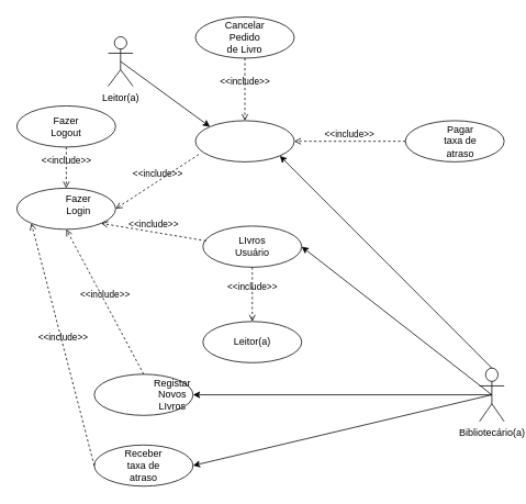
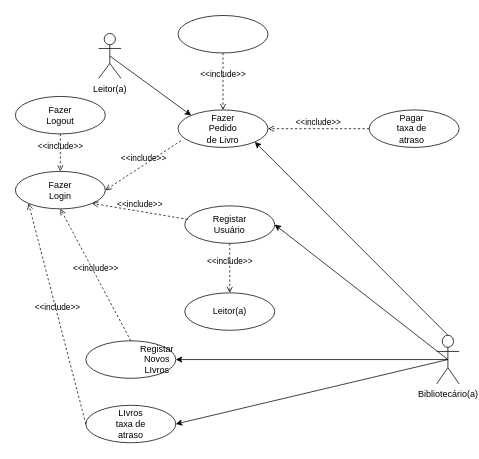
  <mxCell id="0" />
  <mxCell id="1" parent="0" />
  <mxCell id="2" value="" style="ellipse;whiteSpace=wrap;html=1;" parent="1" vertex="1"><mxGeometry x="20" y="228" width="120" height="50" as="geometry" /></mxCell>
- <mxCell id="3" value="Fazer Login" style="text;html=1;strokeColor=none;fillColor=none;align=center;verticalAlign=middle;whiteSpace=wrap;rounded=0;" parent="1" vertex="1"><mxGeometry x="75" y="238" width="40" height="20" as="geometry" /></mxCell>
+ <mxCell id="3" value="Fazer Login" style="text;html=1;strokeColor=none;fillColor=none;align=center;verticalAlign=middle;whiteSpace=wrap;rounded=0;" parent="1" vertex="1"><mxGeometry x="60" y="243" width="40" height="20" as="geometry" /></mxCell>
  <mxCell id="4" value="" style="ellipse;whiteSpace=wrap;html=1;" parent="1" vertex="1"><mxGeometry x="246" y="274" width="120" height="50" as="geometry" /></mxCell>
- <mxCell id="5" value="LIvros Usuário" style="text;html=1;strokeColor=none;fillColor=none;align=center;verticalAlign=middle;whiteSpace=wrap;rounded=0;" parent="1" vertex="1"><mxGeometry x="286" y="289" width="40" height="20" as="geometry" /></mxCell>
+ <mxCell id="5" value="Registar Usuário" style="text;html=1;strokeColor=none;fillColor=none;align=center;verticalAlign=middle;whiteSpace=wrap;rounded=0;" parent="1" vertex="1"><mxGeometry x="286" y="289" width="40" height="20" as="geometry" /></mxCell>
  <mxCell id="6" value="" style="ellipse;whiteSpace=wrap;html=1;" parent="1" vertex="1"><mxGeometry x="237" y="146" width="120" height="50" as="geometry" /></mxCell>
+ <mxCell id="7" value="Fazer Pedido de Livro" style="text;html=1;strokeColor=none;fillColor=none;align=center;verticalAlign=middle;whiteSpace=wrap;rounded=0;" parent="1" vertex="1"><mxGeometry x="272" y="161" width="50" height="20" as="geometry" /></mxCell>
  <mxCell id="8" value="" style="ellipse;whiteSpace=wrap;html=1;" parent="1" vertex="1"><mxGeometry x="114" y="454" width="120" height="50" as="geometry" /></mxCell>
  <mxCell id="9" value="Registar Novos LIvros" style="text;html=1;strokeColor=none;fillColor=none;align=center;verticalAlign=middle;whiteSpace=wrap;rounded=0;" parent="1" vertex="1"><mxGeometry x="189" y="469" width="40" height="20" as="geometry" /></mxCell>
  <mxCell id="10" value="" style="ellipse;whiteSpace=wrap;html=1;" parent="1" vertex="1"><mxGeometry x="492" y="146" width="120" height="50" as="geometry" /></mxCell>
- <mxCell id="11" value="Pagar taxa de atraso" style="text;html=1;strokeColor=none;fillColor=none;align=center;verticalAlign=middle;whiteSpace=wrap;rounded=0;" parent="1" vertex="1"><mxGeometry x="529" y="161" width="60" height="20" as="geometry" /></mxCell>
+ <mxCell id="11" value="Pagar taxa de atraso" style="text;html=1;strokeColor=none;fillColor=none;align=center;verticalAlign=middle;whiteSpace=wrap;rounded=0;" parent="1" vertex="1"><mxGeometry x="519" y="161" width="60" height="20" as="geometry" /></mxCell>
  <mxCell id="12" value="" style="ellipse;whiteSpace=wrap;html=1;" parent="1" vertex="1"><mxGeometry x="237" y="20" width="120" height="50" as="geometry" /></mxCell>
- <mxCell id="13" value="Cancelar Pedido de Livro" style="text;html=1;strokeColor=none;fillColor=none;align=center;verticalAlign=middle;whiteSpace=wrap;rounded=0;" parent="1" vertex="1"><mxGeometry x="277" y="35" width="40" height="20" as="geometry" /></mxCell>
  <mxCell id="14" value="Leitor(a)" style="shape=umlActor;verticalLabelPosition=bottom;verticalAlign=top;html=1;outlineConnect=0;" parent="1" vertex="1"><mxGeometry x="131" y="44" width="30" height="60" as="geometry" /></mxCell>
  <mxCell id="15" value="" style="ellipse;whiteSpace=wrap;html=1;" parent="1" vertex="1"><mxGeometry x="114" y="540" width="120" height="50" as="geometry" /></mxCell>
- <mxCell id="16" value="Receber taxa de atraso" style="text;html=1;strokeColor=none;fillColor=none;align=center;verticalAlign=middle;whiteSpace=wrap;rounded=0;" parent="1" vertex="1"><mxGeometry x="144" y="555" width="60" height="20" as="geometry" /></mxCell>
+ <mxCell id="16" value="LIvros taxa de atraso" style="text;html=1;strokeColor=none;fillColor=none;align=center;verticalAlign=middle;whiteSpace=wrap;rounded=0;" parent="1" vertex="1"><mxGeometry x="144" y="555" width="60" height="20" as="geometry" /></mxCell>
  <mxCell id="17" style="edgeStyle=orthogonalEdgeStyle;rounded=0;orthogonalLoop=1;jettySize=auto;html=1;exitX=0.5;exitY=0.5;exitDx=0;exitDy=0;exitPerimeter=0;" parent="1" source="18" target="8" edge="1"><mxGeometry relative="1" as="geometry" /></mxCell>
  <mxCell id="18" value="Bibliotecário(a)" style="shape=umlActor;verticalLabelPosition=bottom;verticalAlign=top;html=1;outlineConnect=0;" parent="1" vertex="1"><mxGeometry x="582" y="446.5" width="30" height="65" as="geometry" /></mxCell>
  <mxCell id="19" value="" style="endArrow=classic;html=1;exitX=0.5;exitY=0.5;exitDx=0;exitDy=0;exitPerimeter=0;entryX=1;entryY=0.5;entryDx=0;entryDy=0;" parent="1" source="18" target="4" edge="1"><mxGeometry width="50" height="50" relative="1" as="geometry"><mxPoint x="4" y="434" as="sourcePoint" /><mxPoint x="236" y="369" as="targetPoint" /></mxGeometry></mxCell>
  <mxCell id="20" value="&amp;lt;&amp;lt;include&amp;gt;&amp;gt;" style="edgeStyle=none;html=1;endArrow=open;verticalAlign=bottom;dashed=1;labelBackgroundColor=none;entryX=1;entryY=0.5;entryDx=0;entryDy=0;exitX=0;exitY=0.5;exitDx=0;exitDy=0;" parent="1" source="10" target="6" edge="1"><mxGeometry width="160" relative="1" as="geometry"><mxPoint x="430" y="135" as="sourcePoint" /><mxPoint x="584" y="424" as="targetPoint" /></mxGeometry></mxCell>
  <mxCell id="21" value="&amp;lt;&amp;lt;include&amp;gt;&amp;gt;" style="edgeStyle=none;html=1;endArrow=open;verticalAlign=bottom;dashed=1;labelBackgroundColor=none;entryX=1;entryY=0.5;entryDx=0;entryDy=0;exitX=0.033;exitY=0.82;exitDx=0;exitDy=0;exitPerimeter=0;" parent="1" source="6" target="2" edge="1"><mxGeometry width="160" relative="1" as="geometry"><mxPoint x="177" y="171" as="sourcePoint" /><mxPoint x="594" y="434" as="targetPoint" /></mxGeometry></mxCell>
  <mxCell id="22" value="&amp;lt;&amp;lt;include&amp;gt;&amp;gt;" style="edgeStyle=none;html=1;endArrow=open;verticalAlign=bottom;dashed=1;labelBackgroundColor=none;entryX=0.5;entryY=0;entryDx=0;entryDy=0;" parent="1" source="12" target="6" edge="1"><mxGeometry width="160" relative="1" as="geometry"><mxPoint x="236" y="81" as="sourcePoint" /><mxPoint x="494" y="304" as="targetPoint" /></mxGeometry></mxCell>
  <mxCell id="23" value="&amp;lt;&amp;lt;include&amp;gt;&amp;gt;" style="edgeStyle=none;html=1;endArrow=open;verticalAlign=bottom;dashed=1;labelBackgroundColor=none;exitX=0.033;exitY=0.36;exitDx=0;exitDy=0;entryX=1;entryY=1;entryDx=0;entryDy=0;exitPerimeter=0;" parent="1" source="4" target="2" edge="1"><mxGeometry width="160" relative="1" as="geometry"><mxPoint x="138" y="305" as="sourcePoint" /><mxPoint x="298" y="305" as="targetPoint" /></mxGeometry></mxCell>
  <mxCell id="24" value="" style="endArrow=classic;html=1;exitX=0.5;exitY=0.5;exitDx=0;exitDy=0;exitPerimeter=0;entryX=1;entryY=0.5;entryDx=0;entryDy=0;" parent="1" source="18" target="15" edge="1"><mxGeometry width="50" height="50" relative="1" as="geometry"><mxPoint x="187" y="571" as="sourcePoint" /><mxPoint x="237" y="521" as="targetPoint" /></mxGeometry></mxCell>
  <mxCell id="25" value="" style="endArrow=classic;html=1;entryX=1;entryY=1;entryDx=0;entryDy=0;exitX=0.5;exitY=0;exitDx=0;exitDy=0;exitPerimeter=0;" parent="1" source="18" target="6" edge="1"><mxGeometry width="50" height="50" relative="1" as="geometry"><mxPoint x="-50" y="421" as="sourcePoint" /><mxPoint x="237" y="421" as="targetPoint" /></mxGeometry></mxCell>
  <mxCell id="26" value="&amp;lt;&amp;lt;include&amp;gt;&amp;gt;" style="edgeStyle=none;html=1;endArrow=open;verticalAlign=bottom;dashed=1;labelBackgroundColor=none;entryX=0;entryY=1;entryDx=0;entryDy=0;exitX=0;exitY=0.5;exitDx=0;exitDy=0;" parent="1" source="15" target="2" edge="1"><mxGeometry width="160" relative="1" as="geometry"><mxPoint x="38" y="520" as="sourcePoint" /><mxPoint x="67" y="412" as="targetPoint" /></mxGeometry></mxCell>
  <mxCell id="27" value="&amp;lt;&amp;lt;include&amp;gt;&amp;gt;" style="edgeStyle=none;html=1;endArrow=open;verticalAlign=bottom;dashed=1;labelBackgroundColor=none;entryX=0.5;entryY=1;entryDx=0;entryDy=0;exitX=0.5;exitY=0;exitDx=0;exitDy=0;" parent="1" source="8" target="2" edge="1"><mxGeometry width="160" relative="1" as="geometry"><mxPoint x="147" y="417" as="sourcePoint" /><mxPoint x="294" y="366" as="targetPoint" /></mxGeometry></mxCell>
  <mxCell id="28" value="" style="ellipse;whiteSpace=wrap;html=1;" parent="1" vertex="1"><mxGeometry x="20" y="128" width="120" height="50" as="geometry" /></mxCell>
  <mxCell id="29" value="Fazer Logout" style="text;html=1;strokeColor=none;fillColor=none;align=center;verticalAlign=middle;whiteSpace=wrap;rounded=0;" parent="1" vertex="1"><mxGeometry x="50" y="143" width="60" height="20" as="geometry" /></mxCell>
  <mxCell id="30" value="&amp;lt;&amp;lt;include&amp;gt;&amp;gt;" style="edgeStyle=none;html=1;endArrow=open;verticalAlign=bottom;dashed=1;labelBackgroundColor=none;exitX=0.5;exitY=1;exitDx=0;exitDy=0;entryX=0.5;entryY=0;entryDx=0;entryDy=0;" parent="1" source="28" target="2" edge="1"><mxGeometry width="160" relative="1" as="geometry"><mxPoint x="2" y="229" as="sourcePoint" /><mxPoint x="13" y="203" as="targetPoint" /></mxGeometry></mxCell>
  <mxCell id="31" value="" style="ellipse;whiteSpace=wrap;html=1;" parent="1" vertex="1"><mxGeometry x="246" y="390" width="120" height="50" as="geometry" /></mxCell>
  <mxCell id="32" value="Leitor(a)" style="text;html=1;strokeColor=none;fillColor=none;align=center;verticalAlign=middle;whiteSpace=wrap;rounded=0;" parent="1" vertex="1"><mxGeometry x="276" y="405" width="60" height="20" as="geometry" /></mxCell>
  <mxCell id="33" value="" style="endArrow=classic;html=1;exitX=0.5;exitY=0.5;exitDx=0;exitDy=0;exitPerimeter=0;entryX=0;entryY=0;entryDx=0;entryDy=0;" parent="1" source="14" target="6" edge="1"><mxGeometry width="50" height="50" relative="1" as="geometry"><mxPoint x="603" y="233" as="sourcePoint" /><mxPoint x="246" y="130" as="targetPoint" /></mxGeometry></mxCell>
  <mxCell id="34" value="&amp;lt;&amp;lt;include&amp;gt;&amp;gt;" style="edgeStyle=none;html=1;endArrow=open;verticalAlign=bottom;dashed=1;labelBackgroundColor=none;entryX=0.5;entryY=0;entryDx=0;entryDy=0;exitX=0.5;exitY=1;exitDx=0;exitDy=0;" edge="1" parent="1" source="4" target="31"><mxGeometry width="160" relative="1" as="geometry"><mxPoint x="179" y="346" as="sourcePoint" /><mxPoint x="339" y="346" as="targetPoint" /></mxGeometry></mxCell>
